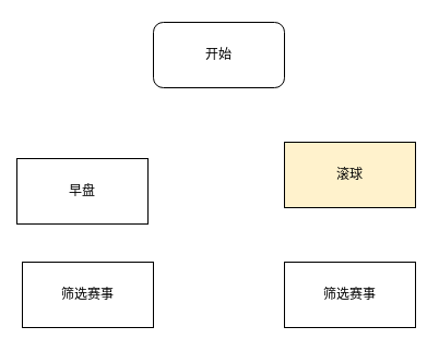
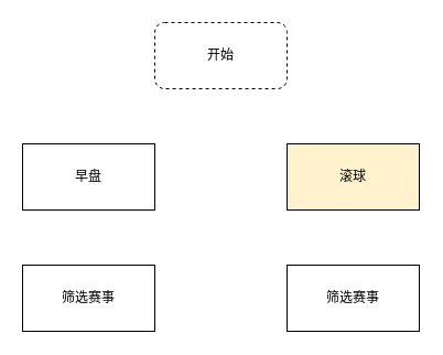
  <mxCell id="0" />
  <mxCell id="1" parent="0" />
- <mxCell id="2" value="开始" style="rounded=1;whiteSpace=wrap;html=1;" vertex="1" parent="1"><mxGeometry x="140" y="20" width="120" height="60" as="geometry" /></mxCell>
- <mxCell id="3" value="早盘" style="rounded=0;whiteSpace=wrap;html=1;" vertex="1" parent="1"><mxGeometry x="15" y="145" width="120" height="60" as="geometry" /></mxCell>
+ <mxCell id="2" value="开始" style="rounded=1;whiteSpace=wrap;html=1;dashed=1;" vertex="1" parent="1"><mxGeometry x="140" y="20" width="120" height="60" as="geometry" /></mxCell>
+ <mxCell id="3" value="早盘" style="rounded=0;whiteSpace=wrap;html=1;" vertex="1" parent="1"><mxGeometry x="20" y="130" width="120" height="60" as="geometry" /></mxCell>
  <mxCell id="4" value="滚球" style="rounded=0;whiteSpace=wrap;html=1;fillColor=#fff2cc;" vertex="1" parent="1"><mxGeometry x="260" y="130" width="120" height="60" as="geometry" /></mxCell>
  <mxCell id="5" value="筛选赛事" style="rounded=0;whiteSpace=wrap;html=1;" vertex="1" parent="1"><mxGeometry x="20" y="240" width="120" height="60" as="geometry" /></mxCell>
  <mxCell id="6" value="筛选赛事" style="rounded=0;whiteSpace=wrap;html=1;" vertex="1" parent="1"><mxGeometry x="260" y="240" width="120" height="60" as="geometry" /></mxCell>
